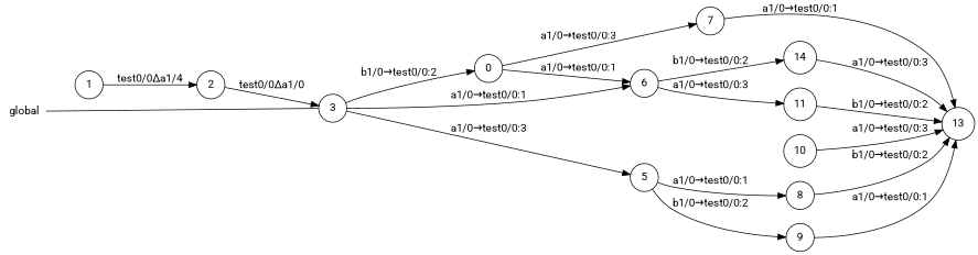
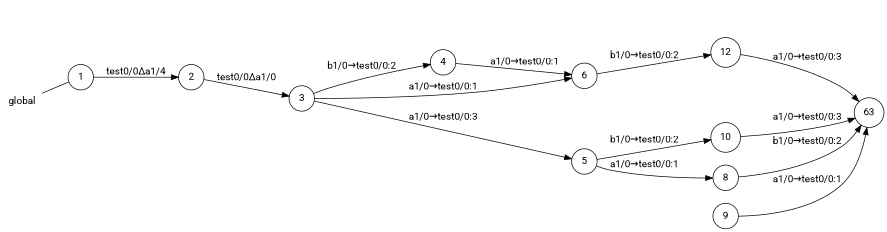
  digraph {
    fontname=Roboto
    rankdir=LR
    node [fontname=Roboto shape=circle]
    edge [fontname=Roboto]
    n1 [label=global shape=plaintext]
    n2 [label=1]
    n3 [label=2]
-   n4 [label=0]
-   n5 [label=7]
+   n4 [label=4]
    n6 [label=6]
    n7 [label=10]
-   n8 [label=13]
+   n8 [label=63]
    n9 [label=8]
    n10 [label=9]
-   n11 [label=14]
-   n12 [label=11]
+   n11 [label=12]
    n13 [label=3]
    n14 [label=5]
-   n1 -> n13 [arrowhead=none]
+   n1 -> n2 [arrowhead=none]
    n2 -> n3 [label="test0/0Δa1/4"]
    n3 -> n13 [label="test0/0Δa1/0"]
-   n4 -> n5 [label="a1/0→test0/0:3"]
    n4 -> n6 [label="a1/0→test0/0:1"]
-   n5 -> n8 [label="a1/0→test0/0:1"]
    n6 -> n11 [label="b1/0→test0/0:2"]
-   n6 -> n12 [label="a1/0→test0/0:3"]
    n7 -> n8 [label="a1/0→test0/0:3"]
    n9 -> n8 [label="b1/0→test0/0:2"]
    n10 -> n8 [label="a1/0→test0/0:1"]
    n11 -> n8 [label="a1/0→test0/0:3"]
-   n12 -> n8 [label="b1/0→test0/0:2"]
    n13 -> n4 [label="b1/0→test0/0:2"]
    n13 -> n6 [label="a1/0→test0/0:1"]
    n13 -> n14 [label="a1/0→test0/0:3"]
    n14 -> n9 [label="a1/0→test0/0:1"]
-   n14 -> n10 [label="b1/0→test0/0:2"]
+   n14 -> n7 [label="b1/0→test0/0:2"]
  }
